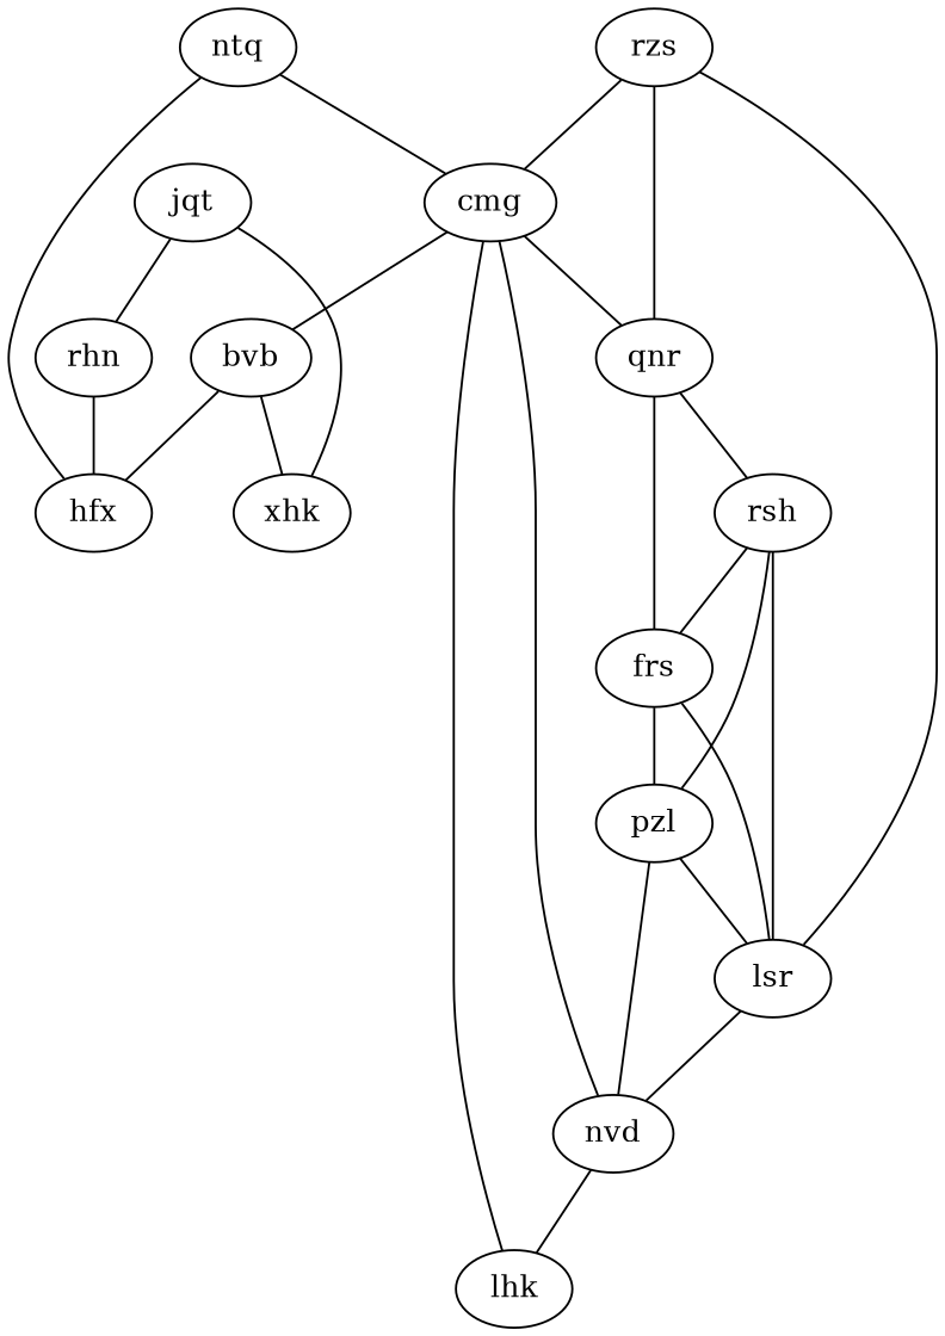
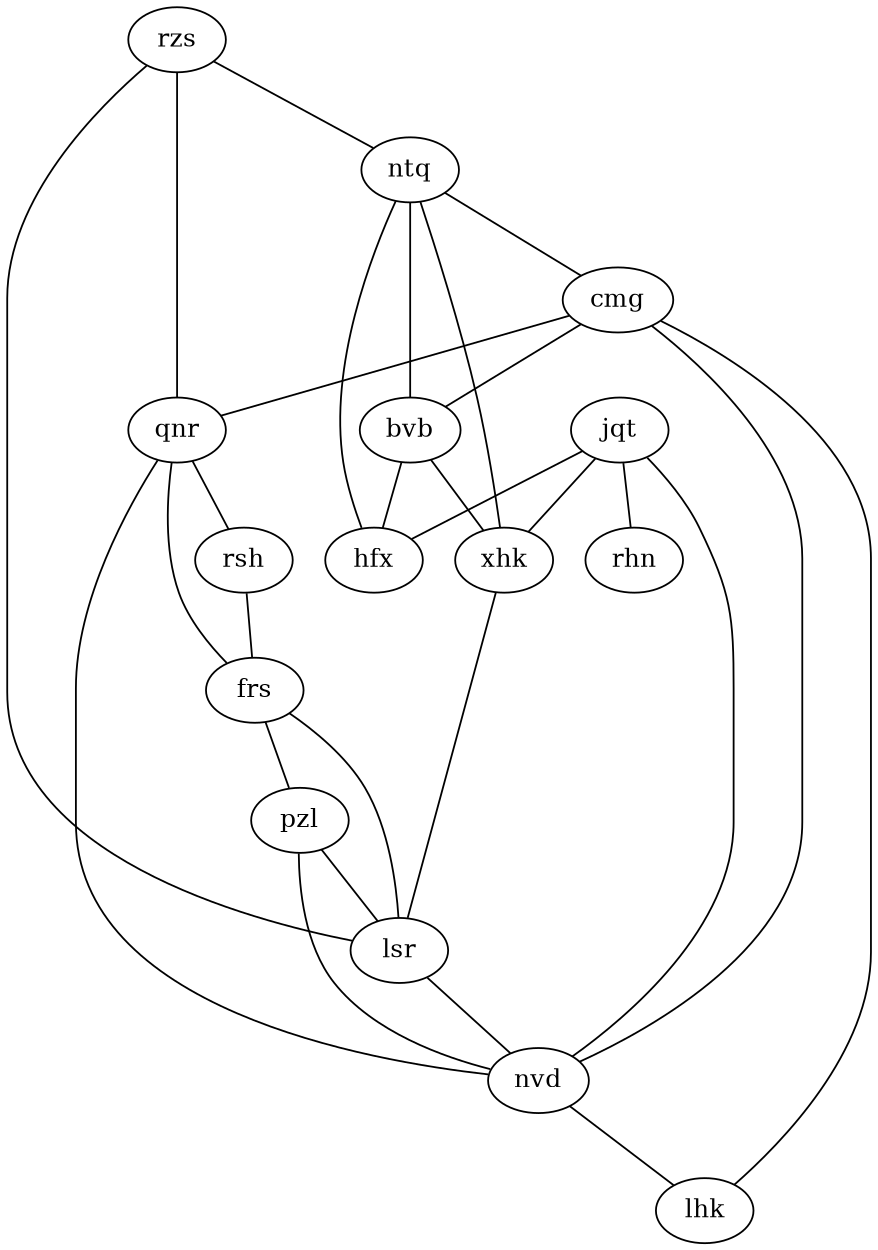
  graph {
    jqt
    rhn
    xhk
    nvd
    hfx
    lhk
    bvb
    rsh
    frs
    pzl
    lsr
    qnr
    cmg
    ntq
    rzs
    jqt -- rhn
    jqt -- xhk
-   rhn -- hfx
+   jqt -- nvd
+   jqt -- hfx
    nvd -- lhk
    bvb -- xhk
    bvb -- hfx
    rsh -- frs
-   rsh -- pzl
-   rsh -- lsr
+   xhk -- lsr
    frs -- pzl
    frs -- lsr
    frs -- qnr
    pzl -- nvd
    pzl -- lsr
    lsr -- nvd
+   qnr -- nvd
    qnr -- rsh
    cmg -- nvd
    cmg -- lhk
    cmg -- bvb
    cmg -- qnr
+   ntq -- xhk
    ntq -- hfx
+   ntq -- bvb
    ntq -- cmg
    rzs -- lsr
    rzs -- qnr
-   rzs -- cmg
+   rzs -- ntq
  }
